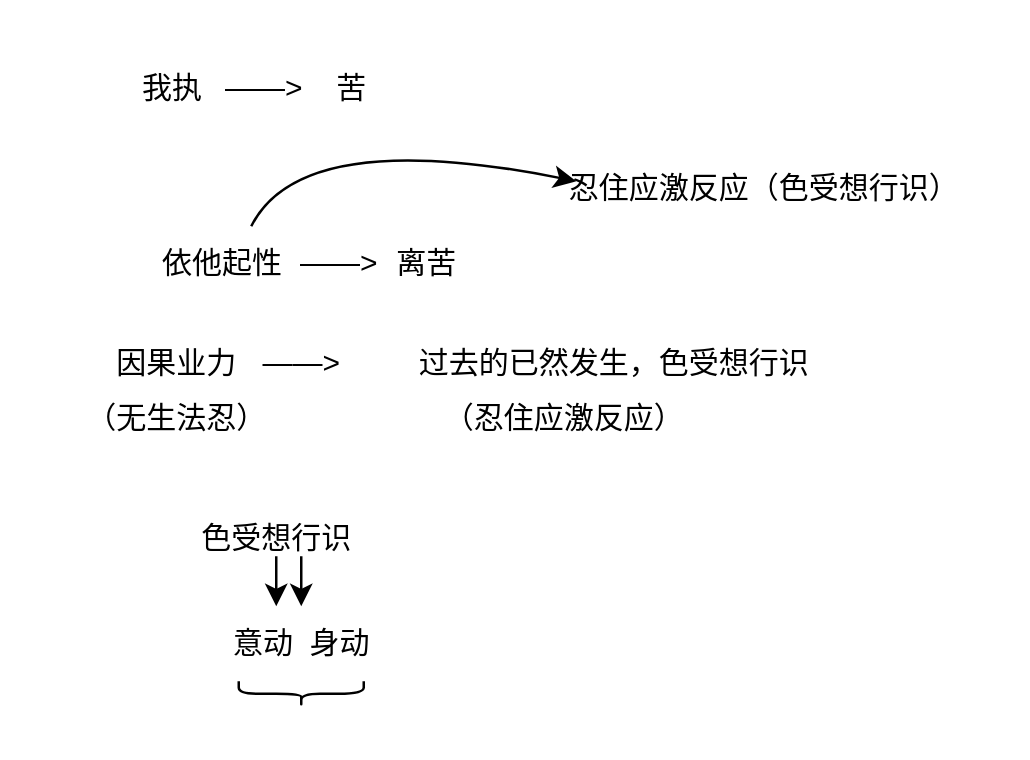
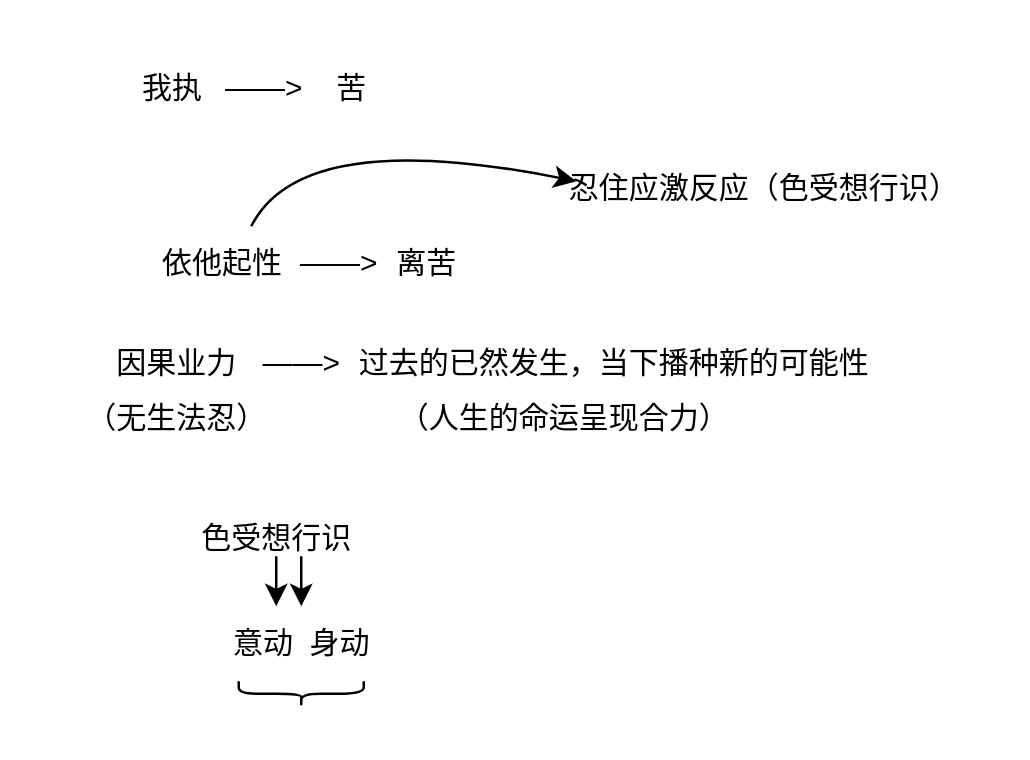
  <mxCell id="0" />
  <mxCell id="1" parent="0" />
  <mxCell id="2" value="我执&amp;nbsp;" style="text;html=1;align=center;verticalAlign=middle;resizable=0;points=[];autosize=1;strokeColor=none;fillColor=none;" vertex="1" parent="1"><mxGeometry x="45" y="20" width="50" height="30" as="geometry" /></mxCell>
  <mxCell id="3" value="——&amp;gt;" style="text;html=1;align=center;verticalAlign=middle;resizable=0;points=[];autosize=1;strokeColor=none;fillColor=none;" vertex="1" parent="1"><mxGeometry x="80" y="20" width="50" height="30" as="geometry" /></mxCell>
  <mxCell id="4" value="苦" style="text;html=1;align=center;verticalAlign=middle;resizable=0;points=[];autosize=1;strokeColor=none;fillColor=none;" vertex="1" parent="1"><mxGeometry x="120" y="20" width="40" height="30" as="geometry" /></mxCell>
  <mxCell id="5" value="依他起性&amp;nbsp;" style="text;html=1;align=center;verticalAlign=middle;resizable=0;points=[];autosize=1;strokeColor=none;fillColor=none;" vertex="1" parent="1"><mxGeometry x="55" y="90" width="70" height="30" as="geometry" /></mxCell>
  <mxCell id="6" value="——&amp;gt;" style="text;html=1;align=center;verticalAlign=middle;resizable=0;points=[];autosize=1;strokeColor=none;fillColor=none;" vertex="1" parent="1"><mxGeometry x="110" y="90" width="50" height="30" as="geometry" /></mxCell>
  <mxCell id="7" value="离苦" style="text;html=1;align=center;verticalAlign=middle;resizable=0;points=[];autosize=1;strokeColor=none;fillColor=none;" vertex="1" parent="1"><mxGeometry x="145" y="90" width="50" height="30" as="geometry" /></mxCell>
  <mxCell id="8" value="" style="endArrow=classic;html=1;rounded=0;strokeColor=none;curved=1;" edge="1" parent="1"><mxGeometry width="50" height="50" relative="1" as="geometry"><mxPoint x="100" y="92" as="sourcePoint" /><mxPoint x="150" y="42" as="targetPoint" /></mxGeometry></mxCell>
  <mxCell id="9" value="" style="endArrow=classic;html=1;rounded=0;curved=1;" edge="1" parent="1"><mxGeometry width="50" height="50" relative="1" as="geometry"><mxPoint x="100" y="90" as="sourcePoint" /><mxPoint x="230" y="72" as="targetPoint" /><Array as="points"><mxPoint x="120" y="50" /></Array></mxGeometry></mxCell>
  <mxCell id="10" value="忍住应激反应（色受想行识）" style="text;html=1;align=center;verticalAlign=middle;resizable=0;points=[];autosize=1;strokeColor=none;fillColor=none;" vertex="1" parent="1"><mxGeometry x="220" y="60" width="170" height="30" as="geometry" /></mxCell>
  <mxCell id="11" value="因果业力" style="text;html=1;align=center;verticalAlign=middle;resizable=0;points=[];autosize=1;strokeColor=none;fillColor=none;" vertex="1" parent="1"><mxGeometry x="35" y="130" width="70" height="30" as="geometry" /></mxCell>
  <mxCell id="12" value="——&amp;gt;" style="text;html=1;align=center;verticalAlign=middle;resizable=0;points=[];autosize=1;strokeColor=none;fillColor=none;" vertex="1" parent="1"><mxGeometry x="95" y="130" width="50" height="30" as="geometry" /></mxCell>
- <mxCell id="13" value="过去的已然发生，色受想行识" style="text;html=1;align=center;verticalAlign=middle;resizable=0;points=[];autosize=1;strokeColor=none;fillColor=none;" vertex="1" parent="1"><mxGeometry x="130" y="130" width="230" height="30" as="geometry" /></mxCell>
+ <mxCell id="13" value="过去的已然发生，当下播种新的可能性" style="text;html=1;align=center;verticalAlign=middle;resizable=0;points=[];autosize=1;strokeColor=none;fillColor=none;" vertex="1" parent="1"><mxGeometry x="130" y="130" width="230" height="30" as="geometry" /></mxCell>
  <mxCell id="14" value="（无生法忍）" style="text;html=1;align=center;verticalAlign=middle;resizable=0;points=[];autosize=1;strokeColor=none;fillColor=none;" vertex="1" parent="1"><mxGeometry x="20" y="152" width="100" height="30" as="geometry" /></mxCell>
- <mxCell id="15" value="（忍住应激反应）" style="text;html=1;align=center;verticalAlign=middle;resizable=0;points=[];autosize=1;strokeColor=none;fillColor=none;" vertex="1" parent="1"><mxGeometry x="145" y="152" width="160" height="30" as="geometry" /></mxCell>
+ <mxCell id="15" value="（人生的命运呈现合力）" style="text;html=1;align=center;verticalAlign=middle;resizable=0;points=[];autosize=1;strokeColor=none;fillColor=none;" vertex="1" parent="1"><mxGeometry x="145" y="152" width="160" height="30" as="geometry" /></mxCell>
  <mxCell id="16" value="色受想行识" style="text;html=1;align=center;verticalAlign=middle;resizable=0;points=[];autosize=1;strokeColor=none;fillColor=none;" vertex="1" parent="1"><mxGeometry x="70" y="200" width="80" height="30" as="geometry" /></mxCell>
  <mxCell id="17" value="" style="endArrow=classic;html=1;rounded=0;" edge="1" parent="1"><mxGeometry width="50" height="50" relative="1" as="geometry"><mxPoint x="110" y="222" as="sourcePoint" /><mxPoint x="110" y="242" as="targetPoint" /></mxGeometry></mxCell>
  <mxCell id="18" value="" style="endArrow=classic;html=1;rounded=0;" edge="1" parent="1"><mxGeometry width="50" height="50" relative="1" as="geometry"><mxPoint x="120" y="222" as="sourcePoint" /><mxPoint x="120" y="242" as="targetPoint" /></mxGeometry></mxCell>
  <mxCell id="19" value="意动&amp;nbsp; 身动" style="text;html=1;align=center;verticalAlign=middle;resizable=0;points=[];autosize=1;strokeColor=none;fillColor=none;" vertex="1" parent="1"><mxGeometry x="80" y="242" width="80" height="30" as="geometry" /></mxCell>
  <mxCell id="20" value="" style="shape=curlyBracket;whiteSpace=wrap;html=1;rounded=1;flipH=1;labelPosition=right;verticalLabelPosition=middle;align=left;verticalAlign=middle;direction=north;" vertex="1" parent="1"><mxGeometry x="95" y="272" width="50" height="10" as="geometry" /></mxCell>
